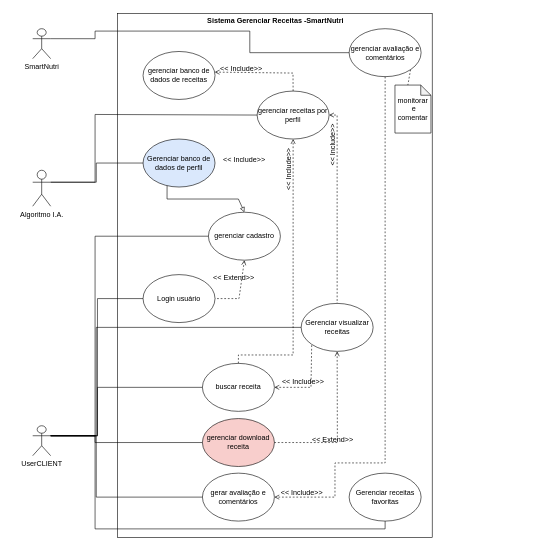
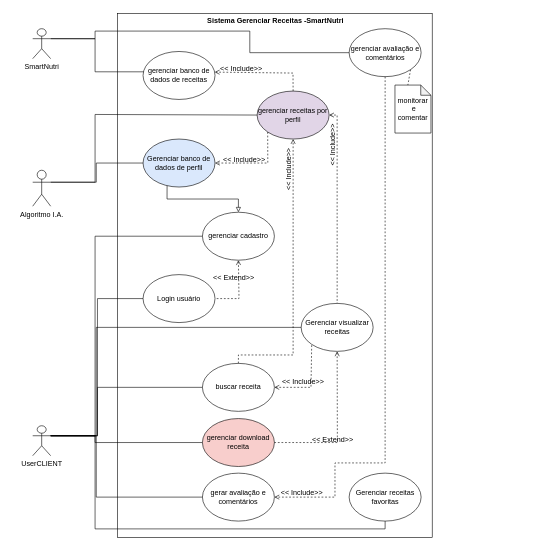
  <mxCell id="0" />
  <mxCell id="1" parent="0" />
  <mxCell id="2" value="" style="rounded=0;whiteSpace=wrap;html=1;rotation=90;" parent="1" vertex="1"><mxGeometry x="20.76" y="195.85" width="873.69" height="525" as="geometry" /></mxCell>
  <mxCell id="3" value="UserCLIENT" style="shape=umlActor;verticalLabelPosition=bottom;verticalAlign=top;html=1;outlineConnect=0;" parent="1" vertex="1"><mxGeometry x="54" y="709" width="30" height="50" as="geometry" /></mxCell>
  <mxCell id="4" value="&lt;b&gt;Sistema Gerenciar Receitas -SmartNutri&lt;/b&gt;" style="text;html=1;strokeColor=none;fillColor=none;align=center;verticalAlign=middle;whiteSpace=wrap;rounded=0;" parent="1" vertex="1"><mxGeometry x="341" y="20" width="236" height="27" as="geometry" /></mxCell>
- <mxCell id="5" value="gerenciar cadastro" style="ellipse;whiteSpace=wrap;html=1;" parent="1" vertex="1"><mxGeometry x="347" y="353" width="120" height="80" as="geometry" /></mxCell>
- <mxCell id="6" value="gerenciar receitas por perfil" style="ellipse;whiteSpace=wrap;html=1;" parent="1" vertex="1"><mxGeometry x="428.22" y="151" width="120" height="80" as="geometry" /></mxCell>
+ <mxCell id="5" value="gerenciar cadastro" style="ellipse;whiteSpace=wrap;html=1;" parent="1" vertex="1"><mxGeometry x="337" y="353" width="120" height="80" as="geometry" /></mxCell>
+ <mxCell id="6" value="gerenciar receitas por perfil" style="ellipse;whiteSpace=wrap;html=1;fillColor=#e1d5e7;" parent="1" vertex="1"><mxGeometry x="428.22" y="151" width="120" height="80" as="geometry" /></mxCell>
  <mxCell id="7" value="gerenciar banco de dados de receitas" style="ellipse;whiteSpace=wrap;html=1;" parent="1" vertex="1"><mxGeometry x="238" y="85" width="120" height="80" as="geometry" /></mxCell>
  <mxCell id="8" value="Gerenciar visualizar receitas" style="ellipse;whiteSpace=wrap;html=1;" parent="1" vertex="1"><mxGeometry x="501.61" y="505" width="120" height="80" as="geometry" /></mxCell>
  <mxCell id="9" value="buscar receita" style="ellipse;whiteSpace=wrap;html=1;" parent="1" vertex="1"><mxGeometry x="337" y="605" width="120" height="80" as="geometry" /></mxCell>
  <mxCell id="10" value="Login usuário" style="ellipse;whiteSpace=wrap;html=1;" parent="1" vertex="1"><mxGeometry x="238" y="457" width="120" height="80" as="geometry" /></mxCell>
  <mxCell id="11" value="gerenciar download receita" style="ellipse;whiteSpace=wrap;html=1;fillColor=#f8cecc;" parent="1" vertex="1"><mxGeometry x="337" y="697" width="120" height="80" as="geometry" /></mxCell>
  <mxCell id="12" value="SmartNutri" style="shape=umlActor;verticalLabelPosition=bottom;verticalAlign=top;html=1;outlineConnect=0;" parent="1" vertex="1"><mxGeometry x="54" y="47" width="30" height="50" as="geometry" /></mxCell>
+ <mxCell id="13" value="" style="endArrow=none;html=1;rounded=0;entryX=0.009;entryY=0.424;entryDx=0;entryDy=0;exitX=1;exitY=0.333;exitDx=0;exitDy=0;exitPerimeter=0;entryPerimeter=0;edgeStyle=orthogonalEdgeStyle;" parent="1" source="12" target="7" edge="1"><mxGeometry width="50" height="50" relative="1" as="geometry"><mxPoint x="94" y="401" as="sourcePoint" /><mxPoint x="154" y="281" as="targetPoint" /><Array as="points"><mxPoint x="158" y="64" /><mxPoint x="158" y="119" /></Array></mxGeometry></mxCell>
  <mxCell id="14" value="" style="endArrow=none;html=1;rounded=0;exitX=1;exitY=0.333;exitDx=0;exitDy=0;exitPerimeter=0;edgeStyle=orthogonalEdgeStyle;entryX=0;entryY=0.5;entryDx=0;entryDy=0;" parent="1" source="3" target="5" edge="1"><mxGeometry width="50" height="50" relative="1" as="geometry"><mxPoint x="94" y="511" as="sourcePoint" /><mxPoint x="204" y="311" as="targetPoint" /><Array as="points"><mxPoint x="158" y="726" /><mxPoint x="158" y="393" /></Array></mxGeometry></mxCell>
  <mxCell id="15" value="Algoritmo I.A." style="shape=umlActor;verticalLabelPosition=bottom;verticalAlign=top;html=1;outlineConnect=0;" parent="1" vertex="1"><mxGeometry x="54" y="283" width="30" height="60" as="geometry" /></mxCell>
  <mxCell id="16" value="" style="endArrow=none;html=1;rounded=0;entryX=0;entryY=0.5;entryDx=0;entryDy=0;exitX=1;exitY=0.333;exitDx=0;exitDy=0;exitPerimeter=0;edgeStyle=orthogonalEdgeStyle;" parent="1" source="15" target="6" edge="1"><mxGeometry width="50" height="50" relative="1" as="geometry"><mxPoint x="94" y="141" as="sourcePoint" /><mxPoint x="324" y="201" as="targetPoint" /><Array as="points"><mxPoint x="158" y="303" /><mxPoint x="158" y="190" /></Array></mxGeometry></mxCell>
+ <mxCell id="17" value="" style="endArrow=open;html=1;rounded=0;exitX=0;exitY=1;exitDx=0;exitDy=0;endFill=0;dashed=1;entryX=1;entryY=0.5;entryDx=0;entryDy=0;" parent="1" source="6" target="19" edge="1"><mxGeometry width="50" height="50" relative="1" as="geometry"><mxPoint x="353" y="211" as="sourcePoint" /><mxPoint x="403" y="161" as="targetPoint" /><Array as="points"><mxPoint x="446" y="271" /></Array></mxGeometry></mxCell>
  <mxCell id="18" value="" style="endArrow=open;html=1;rounded=0;exitX=0.5;exitY=0;exitDx=0;exitDy=0;entryX=0.996;entryY=0.43;entryDx=0;entryDy=0;entryPerimeter=0;dashed=1;endFill=0;" parent="1" source="6" target="7" edge="1"><mxGeometry width="50" height="50" relative="1" as="geometry"><mxPoint x="363" y="221" as="sourcePoint" /><mxPoint x="413" y="171" as="targetPoint" /><Array as="points"><mxPoint x="488" y="121" /></Array></mxGeometry></mxCell>
  <mxCell id="19" value="Gerenciar banco de dados de perfil" style="ellipse;whiteSpace=wrap;html=1;fillColor=#dae8fc;" parent="1" vertex="1"><mxGeometry x="238" y="231" width="120" height="80" as="geometry" /></mxCell>
  <mxCell id="20" value="" style="endArrow=none;startArrow=open;html=1;rounded=0;dashed=1;endFill=0;startFill=0;exitX=1;exitY=0.5;exitDx=0;exitDy=0;edgeStyle=orthogonalEdgeStyle;entryX=0.5;entryY=0;entryDx=0;entryDy=0;" parent="1" source="6" target="8" edge="1"><mxGeometry width="50" height="50" relative="1" as="geometry"><mxPoint x="523" y="410" as="sourcePoint" /><mxPoint x="543" y="381" as="targetPoint" /></mxGeometry></mxCell>
  <mxCell id="21" value="" style="endArrow=none;html=1;rounded=0;exitX=1;exitY=0.333;exitDx=0;exitDy=0;exitPerimeter=0;edgeStyle=orthogonalEdgeStyle;entryX=0;entryY=0.5;entryDx=0;entryDy=0;" parent="1" source="15" target="19" edge="1"><mxGeometry width="50" height="50" relative="1" as="geometry"><mxPoint x="86" y="303" as="sourcePoint" /><mxPoint x="228" y="271" as="targetPoint" /><Array as="points"><mxPoint x="160" y="303" /><mxPoint x="160" y="271" /></Array></mxGeometry></mxCell>
  <mxCell id="22" value="" style="endArrow=block;html=1;rounded=0;entryX=0.5;entryY=0;entryDx=0;entryDy=0;endFill=0;exitX=0.334;exitY=0.975;exitDx=0;exitDy=0;exitPerimeter=0;" parent="1" source="19" target="5" edge="1"><mxGeometry width="50" height="50" relative="1" as="geometry"><mxPoint x="278" y="311" as="sourcePoint" /><mxPoint x="357" y="346" as="targetPoint" /><Array as="points"><mxPoint x="278" y="331" /><mxPoint x="397" y="331" /></Array></mxGeometry></mxCell>
  <mxCell id="23" value="" style="endArrow=none;startArrow=open;html=1;rounded=0;entryX=0;entryY=1;entryDx=0;entryDy=0;exitX=1;exitY=0.5;exitDx=0;exitDy=0;dashed=1;endFill=0;startFill=0;" parent="1" source="9" target="8" edge="1"><mxGeometry width="50" height="50" relative="1" as="geometry"><mxPoint x="543" y="441" as="sourcePoint" /><mxPoint x="593" y="391" as="targetPoint" /><Array as="points"><mxPoint x="518" y="645" /></Array></mxGeometry></mxCell>
  <mxCell id="24" value="&lt;font size=&quot;1&quot; style=&quot;&quot;&gt;&lt;span style=&quot;font-size: 12px;&quot;&gt;&amp;lt;&amp;lt; Include&amp;gt;&amp;gt;&lt;/span&gt;&lt;/font&gt;" style="text;html=1;strokeColor=none;fillColor=none;align=center;verticalAlign=middle;whiteSpace=wrap;rounded=0;rotation=0;" parent="1" vertex="1"><mxGeometry x="465.4" y="631" width="80" height="9" as="geometry" /></mxCell>
  <mxCell id="25" value="&lt;font style=&quot;font-size: 12px;&quot;&gt;&amp;lt;&amp;lt; Include&amp;gt;&amp;gt;&lt;/font&gt;" style="text;html=1;strokeColor=none;fillColor=none;align=center;verticalAlign=middle;whiteSpace=wrap;rounded=0;rotation=-90;" parent="1" vertex="1"><mxGeometry x="513.59" y="236.59" width="80.96" height="9" as="geometry" /></mxCell>
  <mxCell id="26" value="&lt;font style=&quot;font-size: 12px;&quot;&gt;&amp;lt;&amp;lt; Include&amp;gt;&amp;gt;&lt;/font&gt;" style="text;html=1;strokeColor=none;fillColor=none;align=center;verticalAlign=middle;whiteSpace=wrap;rounded=0;rotation=0;" parent="1" vertex="1"><mxGeometry x="365.61" y="261" width="82.39" height="8" as="geometry" /></mxCell>
  <mxCell id="27" value="&lt;font style=&quot;font-size: 12px;&quot;&gt;&amp;lt;&amp;lt; Include&amp;gt;&amp;gt;&lt;/font&gt;" style="text;html=1;strokeColor=none;fillColor=none;align=center;verticalAlign=middle;whiteSpace=wrap;rounded=0;rotation=0;" parent="1" vertex="1"><mxGeometry x="360.61" y="109" width="82.39" height="9" as="geometry" /></mxCell>
  <mxCell id="28" value="&lt;font style=&quot;font-size: 12px;&quot;&gt;&amp;lt;&amp;lt; Extend&amp;gt;&amp;gt;&lt;/font&gt;" style="text;html=1;strokeColor=none;fillColor=none;align=center;verticalAlign=middle;whiteSpace=wrap;rounded=0;rotation=0;" parent="1" vertex="1"><mxGeometry x="353.21" y="457.21" width="72.79" height="9" as="geometry" /></mxCell>
  <mxCell id="29" value="&lt;font style=&quot;font-size: 12px;&quot;&gt;&amp;lt;&amp;lt; Include&amp;gt;&amp;gt;&lt;/font&gt;" style="text;html=1;strokeColor=none;fillColor=none;align=center;verticalAlign=middle;whiteSpace=wrap;rounded=0;rotation=-90;" parent="1" vertex="1"><mxGeometry x="442" y="277" width="78.78" height="9" as="geometry" /></mxCell>
  <mxCell id="30" value="" style="endArrow=none;html=1;rounded=0;entryX=1;entryY=0.5;entryDx=0;entryDy=0;exitX=0.5;exitY=1;exitDx=0;exitDy=0;dashed=1;endFill=0;startArrow=open;startFill=0;" parent="1" source="8" target="11" edge="1"><mxGeometry width="50" height="50" relative="1" as="geometry"><mxPoint x="413" y="441" as="sourcePoint" /><mxPoint x="463" y="391" as="targetPoint" /><Array as="points"><mxPoint x="562" y="737" /></Array></mxGeometry></mxCell>
  <mxCell id="31" value="&lt;font style=&quot;font-size: 12px;&quot;&gt;&amp;lt;&amp;lt; Extend&amp;gt;&amp;gt;&lt;/font&gt;" style="text;html=1;strokeColor=none;fillColor=none;align=center;verticalAlign=middle;whiteSpace=wrap;rounded=0;rotation=0;" parent="1" vertex="1"><mxGeometry x="513.78" y="727" width="81.22" height="9" as="geometry" /></mxCell>
  <mxCell id="32" value="" style="endArrow=open;html=1;rounded=0;exitX=0.5;exitY=0;exitDx=0;exitDy=0;entryX=0.5;entryY=1;entryDx=0;entryDy=0;endFill=0;dashed=1;edgeStyle=orthogonalEdgeStyle;" parent="1" source="9" target="6" edge="1"><mxGeometry width="50" height="50" relative="1" as="geometry"><mxPoint x="403" y="301" as="sourcePoint" /><mxPoint x="453" y="251" as="targetPoint" /><Array as="points"><mxPoint x="397" y="591" /><mxPoint x="488" y="591" /></Array></mxGeometry></mxCell>
  <mxCell id="33" value="" style="endArrow=none;html=1;rounded=0;exitX=0.5;exitY=1;exitDx=0;exitDy=0;endFill=0;dashed=1;startArrow=open;startFill=0;entryX=1;entryY=0.5;entryDx=0;entryDy=0;" parent="1" source="5" target="10" edge="1"><mxGeometry width="50" height="50" relative="1" as="geometry"><mxPoint x="293.2" y="366.14" as="sourcePoint" /><mxPoint x="302.426" y="419.716" as="targetPoint" /><Array as="points"><mxPoint x="398" y="497" /></Array></mxGeometry></mxCell>
  <mxCell id="34" value="Gerenciar receitas favoritas" style="ellipse;whiteSpace=wrap;html=1;" parent="1" vertex="1"><mxGeometry x="581.61" y="788" width="120" height="80" as="geometry" /></mxCell>
  <mxCell id="35" value="gerenciar avaliação e comentários" style="ellipse;whiteSpace=wrap;html=1;" parent="1" vertex="1"><mxGeometry x="581.61" y="47" width="120" height="80" as="geometry" /></mxCell>
  <mxCell id="36" value="gerar avaliação e comentários" style="ellipse;whiteSpace=wrap;html=1;" parent="1" vertex="1"><mxGeometry x="337" y="788" width="120" height="80" as="geometry" /></mxCell>
  <mxCell id="37" value="" style="endArrow=none;html=1;rounded=0;entryX=0;entryY=0.5;entryDx=0;entryDy=0;exitX=1;exitY=0.333;exitDx=0;exitDy=0;exitPerimeter=0;edgeStyle=orthogonalEdgeStyle;" parent="1" source="12" target="35" edge="1"><mxGeometry width="50" height="50" relative="1" as="geometry"><mxPoint x="82" y="63.667" as="sourcePoint" /><mxPoint x="579.61" y="87" as="targetPoint" /><Array as="points"><mxPoint x="158" y="64" /><mxPoint x="158" y="51" /><mxPoint x="416" y="51" /><mxPoint x="416" y="87" /></Array></mxGeometry></mxCell>
  <mxCell id="38" value="" style="endArrow=open;html=1;rounded=0;entryX=1;entryY=0.5;entryDx=0;entryDy=0;exitX=0.5;exitY=1;exitDx=0;exitDy=0;endFill=0;dashed=1;edgeStyle=orthogonalEdgeStyle;" parent="1" source="35" target="36" edge="1"><mxGeometry width="50" height="50" relative="1" as="geometry"><mxPoint x="460.78" y="481" as="sourcePoint" /><mxPoint x="510.78" y="431" as="targetPoint" /><Array as="points"><mxPoint x="642" y="771" /><mxPoint x="558" y="771" /><mxPoint x="558" y="828" /></Array></mxGeometry></mxCell>
  <mxCell id="39" value="&lt;font style=&quot;font-size: 12px;&quot;&gt;&amp;lt;&amp;lt; Include&amp;gt;&amp;gt;&lt;/font&gt;" style="text;html=1;strokeColor=none;fillColor=none;align=center;verticalAlign=middle;whiteSpace=wrap;rounded=0;rotation=0;" parent="1" vertex="1"><mxGeometry x="465.4" y="816" width="75.6" height="9" as="geometry" /></mxCell>
  <mxCell id="40" value="" style="endArrow=none;html=1;rounded=0;entryX=0;entryY=0.5;entryDx=0;entryDy=0;exitX=1;exitY=0.333;exitDx=0;exitDy=0;exitPerimeter=0;edgeStyle=orthogonalEdgeStyle;" parent="1" source="3" target="8" edge="1"><mxGeometry width="50" height="50" relative="1" as="geometry"><mxPoint x="76" y="725.667" as="sourcePoint" /><mxPoint x="493.61" y="545" as="targetPoint" /><Array as="points"><mxPoint x="160" y="726" /><mxPoint x="160" y="545" /></Array></mxGeometry></mxCell>
  <mxCell id="41" value="" style="endArrow=none;html=1;rounded=0;entryX=0;entryY=0.5;entryDx=0;entryDy=0;exitX=1;exitY=0.333;exitDx=0;exitDy=0;exitPerimeter=0;edgeStyle=orthogonalEdgeStyle;" parent="1" source="3" target="9" edge="1"><mxGeometry width="50" height="50" relative="1" as="geometry"><mxPoint x="88" y="725.667" as="sourcePoint" /><mxPoint x="341" y="645" as="targetPoint" /><Array as="points"><mxPoint x="162" y="726" /><mxPoint x="162" y="645" /></Array></mxGeometry></mxCell>
  <mxCell id="42" value="" style="endArrow=none;html=1;rounded=0;entryX=0;entryY=0.5;entryDx=0;entryDy=0;edgeStyle=elbowEdgeStyle;exitX=1;exitY=0.333;exitDx=0;exitDy=0;exitPerimeter=0;" parent="1" source="3" target="11" edge="1"><mxGeometry width="50" height="50" relative="1" as="geometry"><mxPoint x="88" y="731" as="sourcePoint" /><mxPoint x="328" y="751" as="targetPoint" /><Array as="points"><mxPoint x="158" y="731" /></Array></mxGeometry></mxCell>
  <mxCell id="43" value="" style="endArrow=none;html=1;rounded=0;entryX=0;entryY=0.5;entryDx=0;entryDy=0;edgeStyle=elbowEdgeStyle;exitX=1;exitY=0.333;exitDx=0;exitDy=0;exitPerimeter=0;" parent="1" source="3" target="36" edge="1"><mxGeometry width="50" height="50" relative="1" as="geometry"><mxPoint x="88" y="731" as="sourcePoint" /><mxPoint x="339" y="828" as="targetPoint" /><Array as="points"><mxPoint x="160" y="731" /><mxPoint x="160" y="781" /></Array></mxGeometry></mxCell>
  <mxCell id="44" value="" style="endArrow=none;html=1;rounded=0;exitX=1;exitY=0.333;exitDx=0;exitDy=0;exitPerimeter=0;entryX=0.5;entryY=1;entryDx=0;entryDy=0;edgeStyle=orthogonalEdgeStyle;" parent="1" source="3" target="34" edge="1"><mxGeometry width="50" height="50" relative="1" as="geometry"><mxPoint x="80" y="725.667" as="sourcePoint" /><mxPoint x="637.61" y="868" as="targetPoint" /><Array as="points"><mxPoint x="158" y="726" /><mxPoint x="158" y="881" /><mxPoint x="642" y="881" /></Array></mxGeometry></mxCell>
  <mxCell id="45" value="" style="endArrow=none;html=1;rounded=0;entryX=0;entryY=0.5;entryDx=0;entryDy=0;edgeStyle=orthogonalEdgeStyle;exitX=1;exitY=0.333;exitDx=0;exitDy=0;exitPerimeter=0;" parent="1" source="3" target="10" edge="1"><mxGeometry width="50" height="50" relative="1" as="geometry"><mxPoint x="82" y="725.667" as="sourcePoint" /><mxPoint x="232" y="497" as="targetPoint" /><Array as="points"><mxPoint x="162" y="726" /><mxPoint x="162" y="497" /></Array></mxGeometry></mxCell>
  <mxCell id="46" value="monitorar&lt;br&gt;&amp;nbsp;e &lt;br&gt;comentar" style="shape=note;whiteSpace=wrap;html=1;backgroundOutline=1;darkOpacity=0.05;size=17;" parent="1" vertex="1"><mxGeometry x="658" y="141" width="60" height="80" as="geometry" /></mxCell>
  <mxCell id="47" value="" style="endArrow=none;html=1;rounded=0;entryX=0;entryY=0;entryDx=21.5;entryDy=0;entryPerimeter=0;exitX=1;exitY=1;exitDx=0;exitDy=0;dashed=1;" parent="1" source="35" target="46" edge="1"><mxGeometry width="50" height="50" relative="1" as="geometry"><mxPoint x="581.61" y="191" as="sourcePoint" /><mxPoint x="631.61" y="141" as="targetPoint" /></mxGeometry></mxCell>
